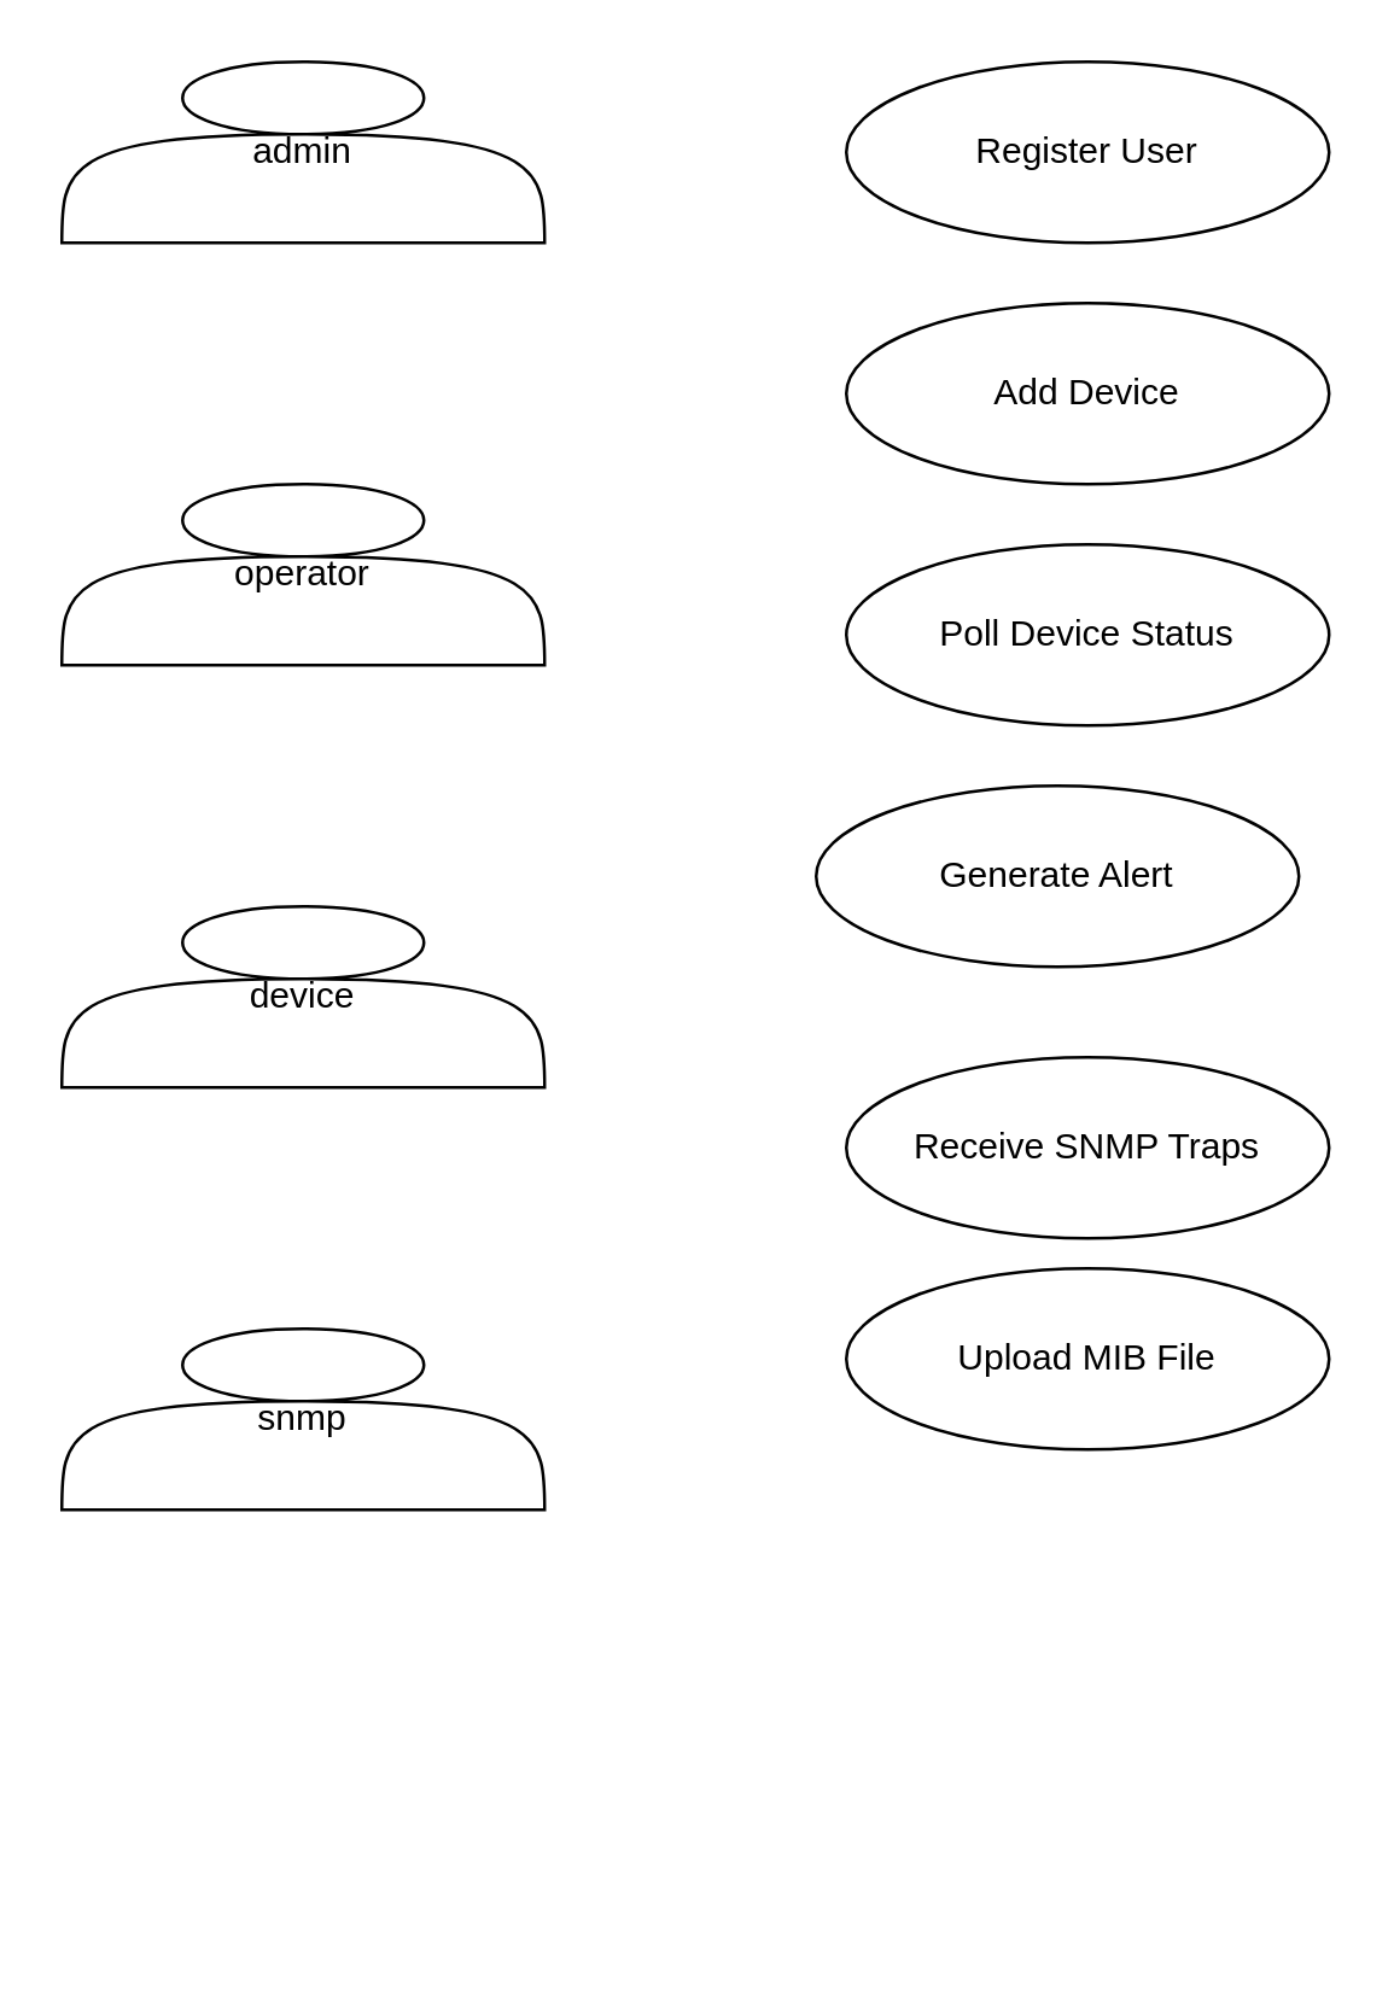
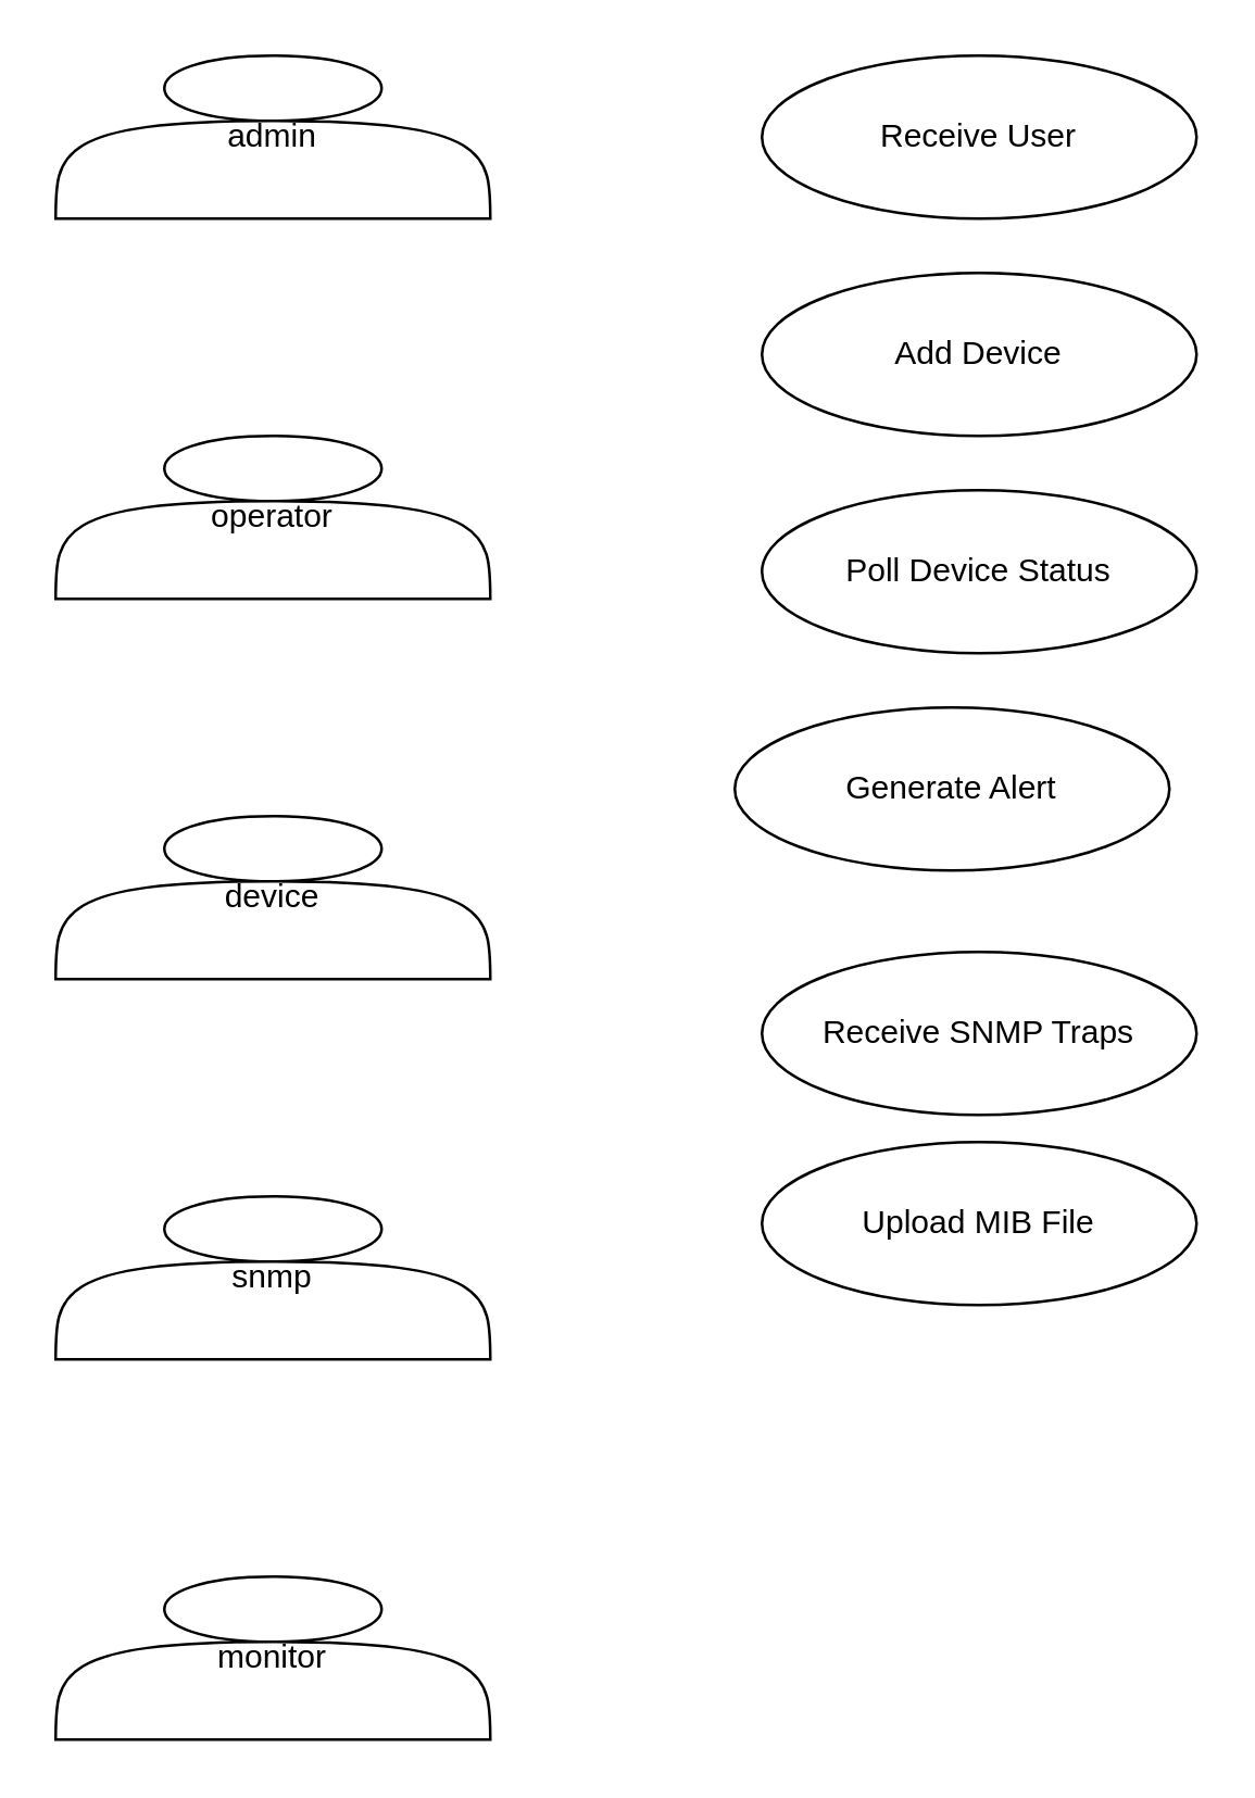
  <mxCell id="0" />
  <mxCell id="1" parent="0" />
  <mxCell id="2" value="admin" style="shape=actor;whiteSpace=wrap;html=1;" vertex="1" parent="1"><mxGeometry x="20" y="20" width="160" height="60" as="geometry" /></mxCell>
  <mxCell id="3" value="operator" style="shape=actor;whiteSpace=wrap;html=1;" vertex="1" parent="1"><mxGeometry x="20" y="160" width="160" height="60" as="geometry" /></mxCell>
  <mxCell id="4" value="device" style="shape=actor;whiteSpace=wrap;html=1;" vertex="1" parent="1"><mxGeometry x="20" y="300" width="160" height="60" as="geometry" /></mxCell>
  <mxCell id="5" value="snmp" style="shape=actor;whiteSpace=wrap;html=1;" vertex="1" parent="1"><mxGeometry x="20" y="440" width="160" height="60" as="geometry" /></mxCell>
- <mxCell id="7" value="Register User" style="shape=ellipse;whiteSpace=wrap;html=1;" vertex="1" parent="1"><mxGeometry x="280" y="20" width="160" height="60" as="geometry" /></mxCell>
+ <mxCell id="6" value="monitor" style="shape=actor;whiteSpace=wrap;html=1;" vertex="1" parent="1"><mxGeometry x="20" y="580" width="160" height="60" as="geometry" /></mxCell>
+ <mxCell id="7" value="Receive User" style="shape=ellipse;whiteSpace=wrap;html=1;" vertex="1" parent="1"><mxGeometry x="280" y="20" width="160" height="60" as="geometry" /></mxCell>
  <mxCell id="8" value="Add Device" style="shape=ellipse;whiteSpace=wrap;html=1;" vertex="1" parent="1"><mxGeometry x="280" y="100" width="160" height="60" as="geometry" /></mxCell>
  <mxCell id="9" value="Poll Device Status" style="shape=ellipse;whiteSpace=wrap;html=1;" vertex="1" parent="1"><mxGeometry x="280" y="180" width="160" height="60" as="geometry" /></mxCell>
  <mxCell id="10" value="Generate Alert" style="shape=ellipse;whiteSpace=wrap;html=1;" vertex="1" parent="1"><mxGeometry x="270" y="260" width="160" height="60" as="geometry" /></mxCell>
  <mxCell id="11" value="Receive SNMP Traps" style="shape=ellipse;whiteSpace=wrap;html=1;" vertex="1" parent="1"><mxGeometry x="280" y="350" width="160" height="60" as="geometry" /></mxCell>
  <mxCell id="12" value="Upload MIB File" style="shape=ellipse;whiteSpace=wrap;html=1;" vertex="1" parent="1"><mxGeometry x="280" y="420" width="160" height="60" as="geometry" /></mxCell>
